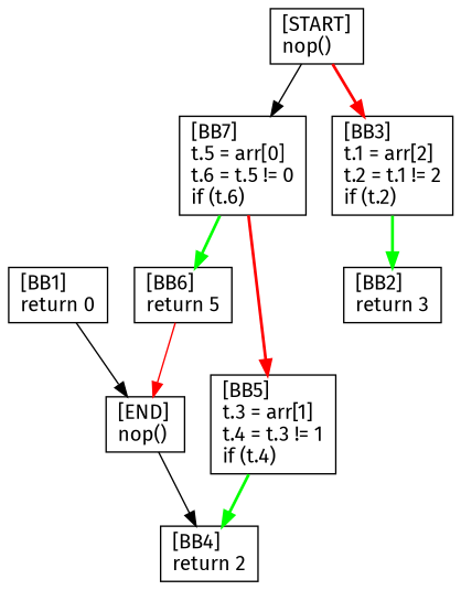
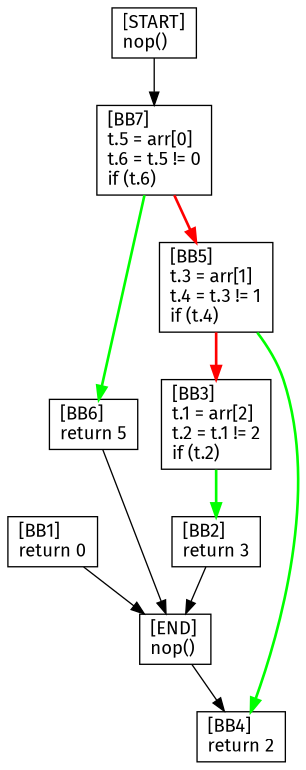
  digraph {
    fontname="Fira Sans"
    node [fontname="Fira Sans" shape=box]
    edge [fontname="Fira Sans"]
    n1 [label="[BB7]\lt.5 = arr[0]\lt.6 = t.5 != 0\lif (t.6)\l"]
    n2 [label="[BB6]\lreturn 5\l"]
    n3 [label="[BB5]\lt.3 = arr[1]\lt.4 = t.3 != 1\lif (t.4)\l"]
    n4 [label="[END]\lnop()\l"]
    n5 [label="[BB3]\lt.1 = arr[2]\lt.2 = t.1 != 2\lif (t.2)\l"]
    n6 [label="[BB4]\lreturn 2\l"]
    n7 [label="[BB1]\lreturn 0\l"]
    n8 [label="[START]\lnop()\l"]
    n9 [label="[BB2]\lreturn 3\l"]
    n1 -> n2 [color=green penwidth=2]
    n1 -> n3 [color=red penwidth=2]
-   n2 -> n4 [color=red]
-   n8 -> n5 [color=red penwidth=2]
+   n2 -> n4
+   n3 -> n5 [color=red penwidth=2]
    n3 -> n6 [color=green penwidth=2]
    n4 -> n6
    n5 -> n9 [color=green penwidth=2]
    n7 -> n4
    n8 -> n1
+   n9 -> n4
  }
